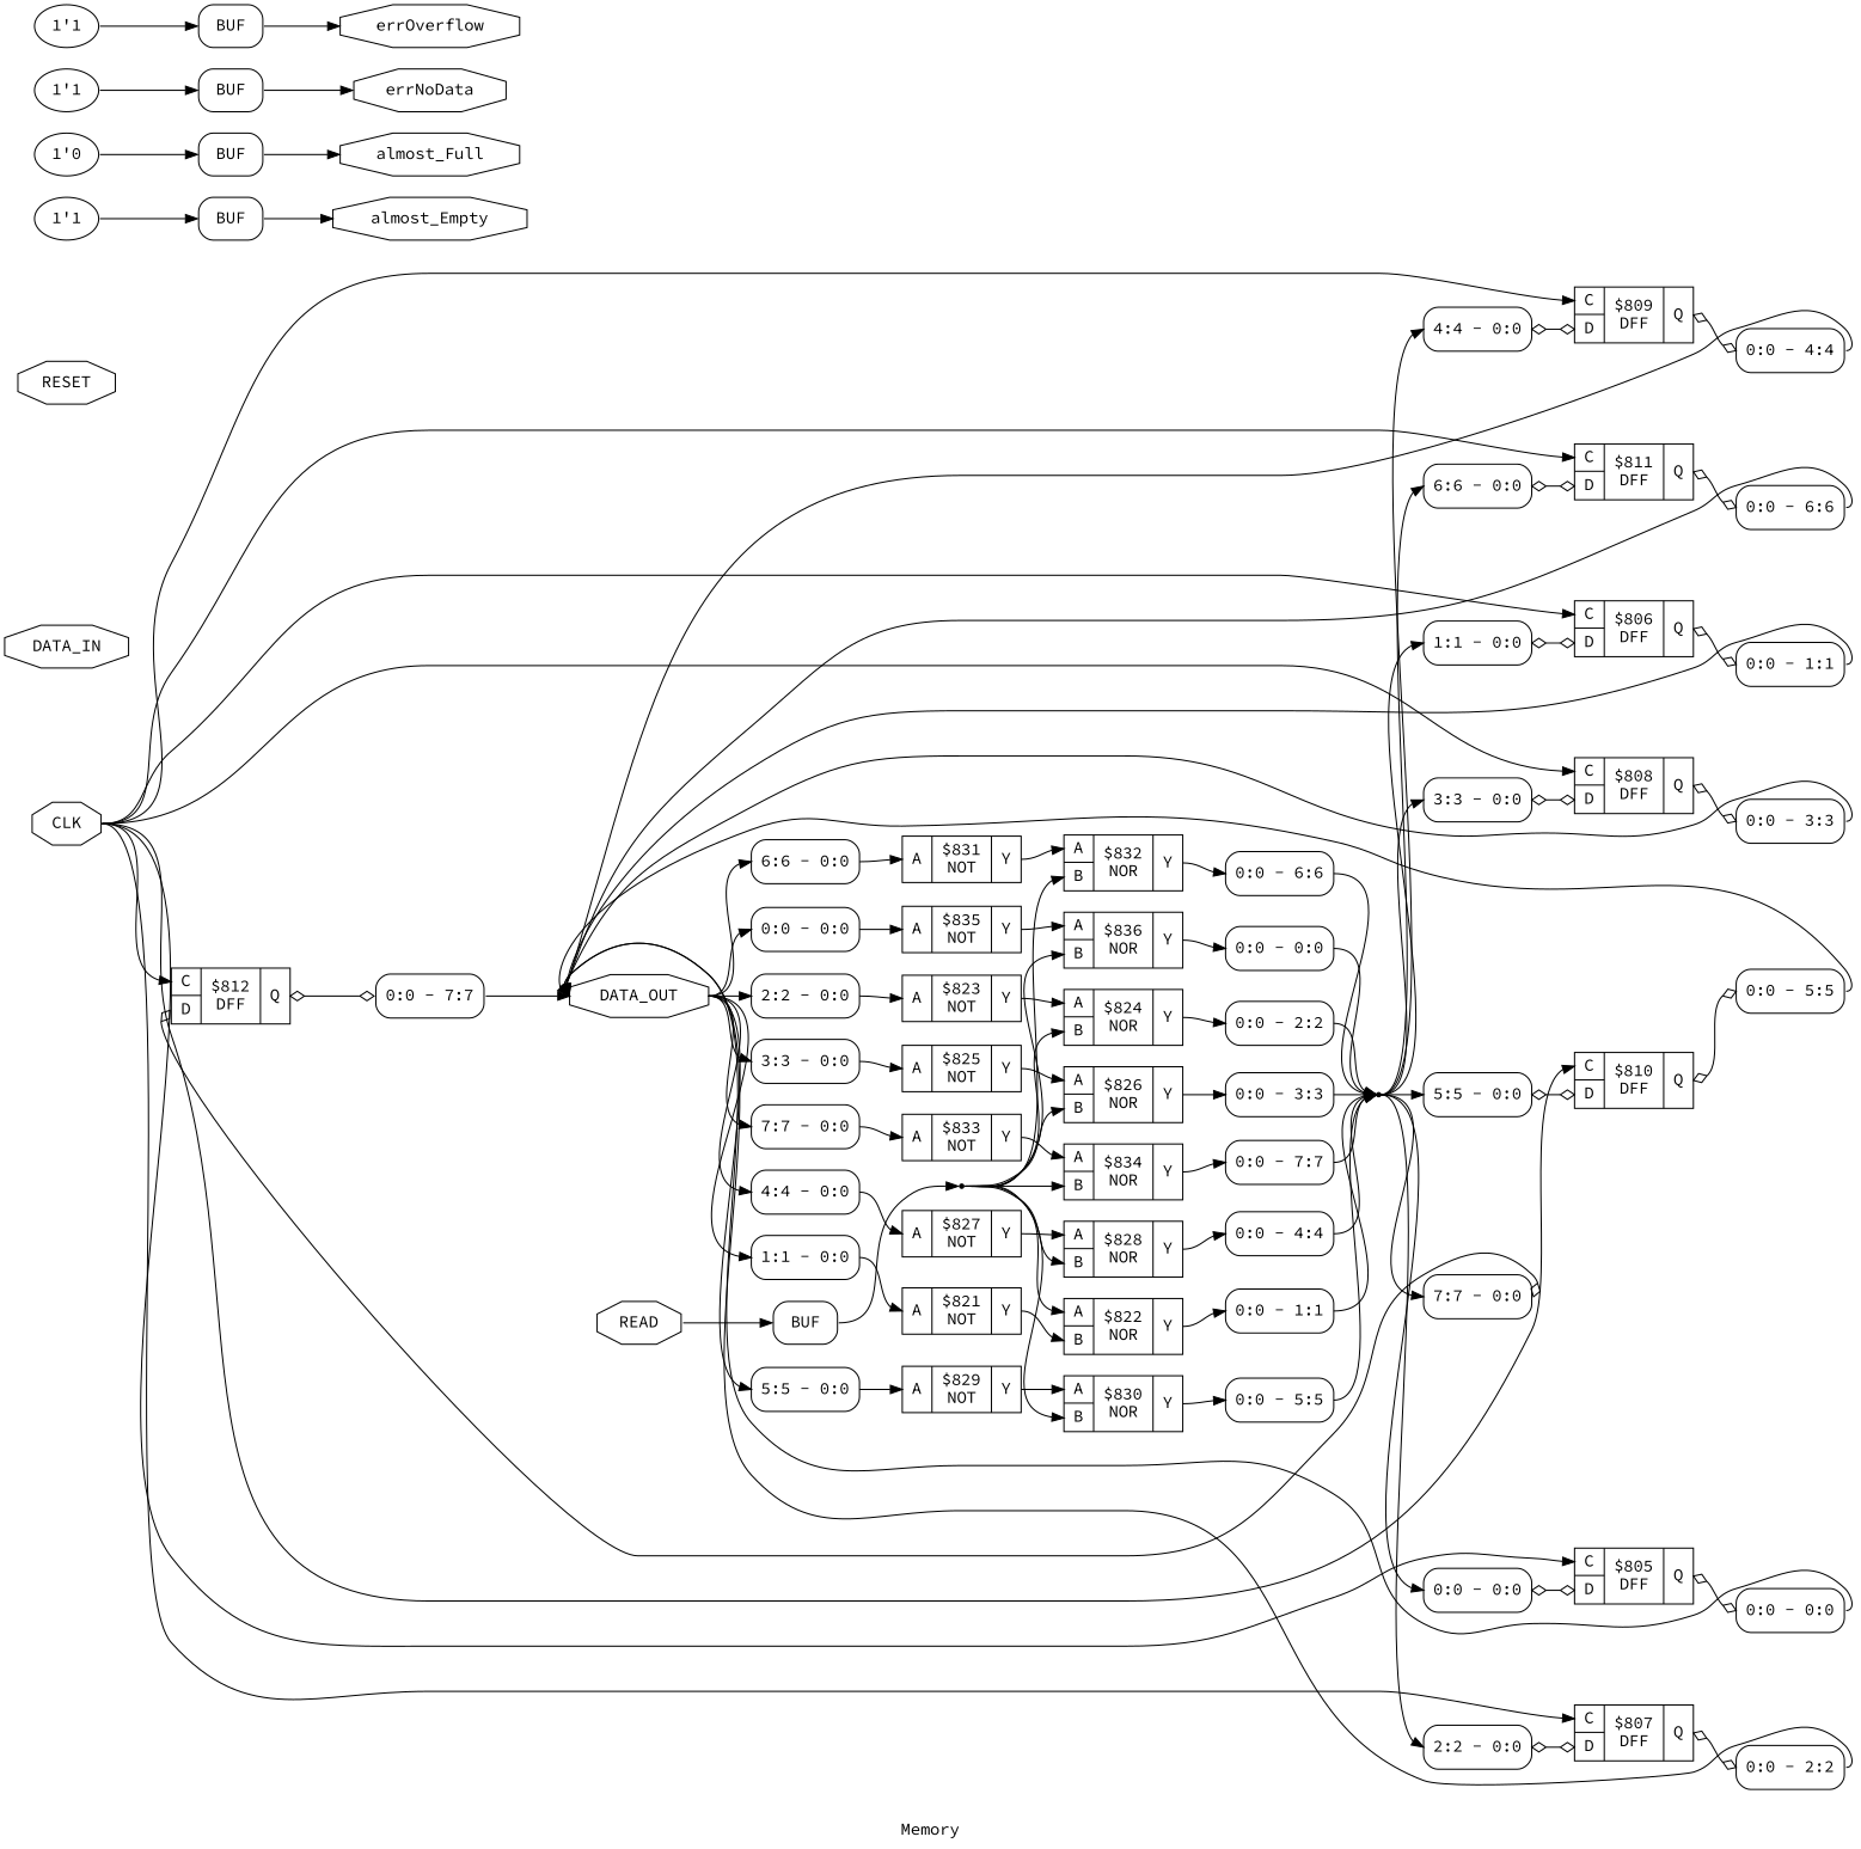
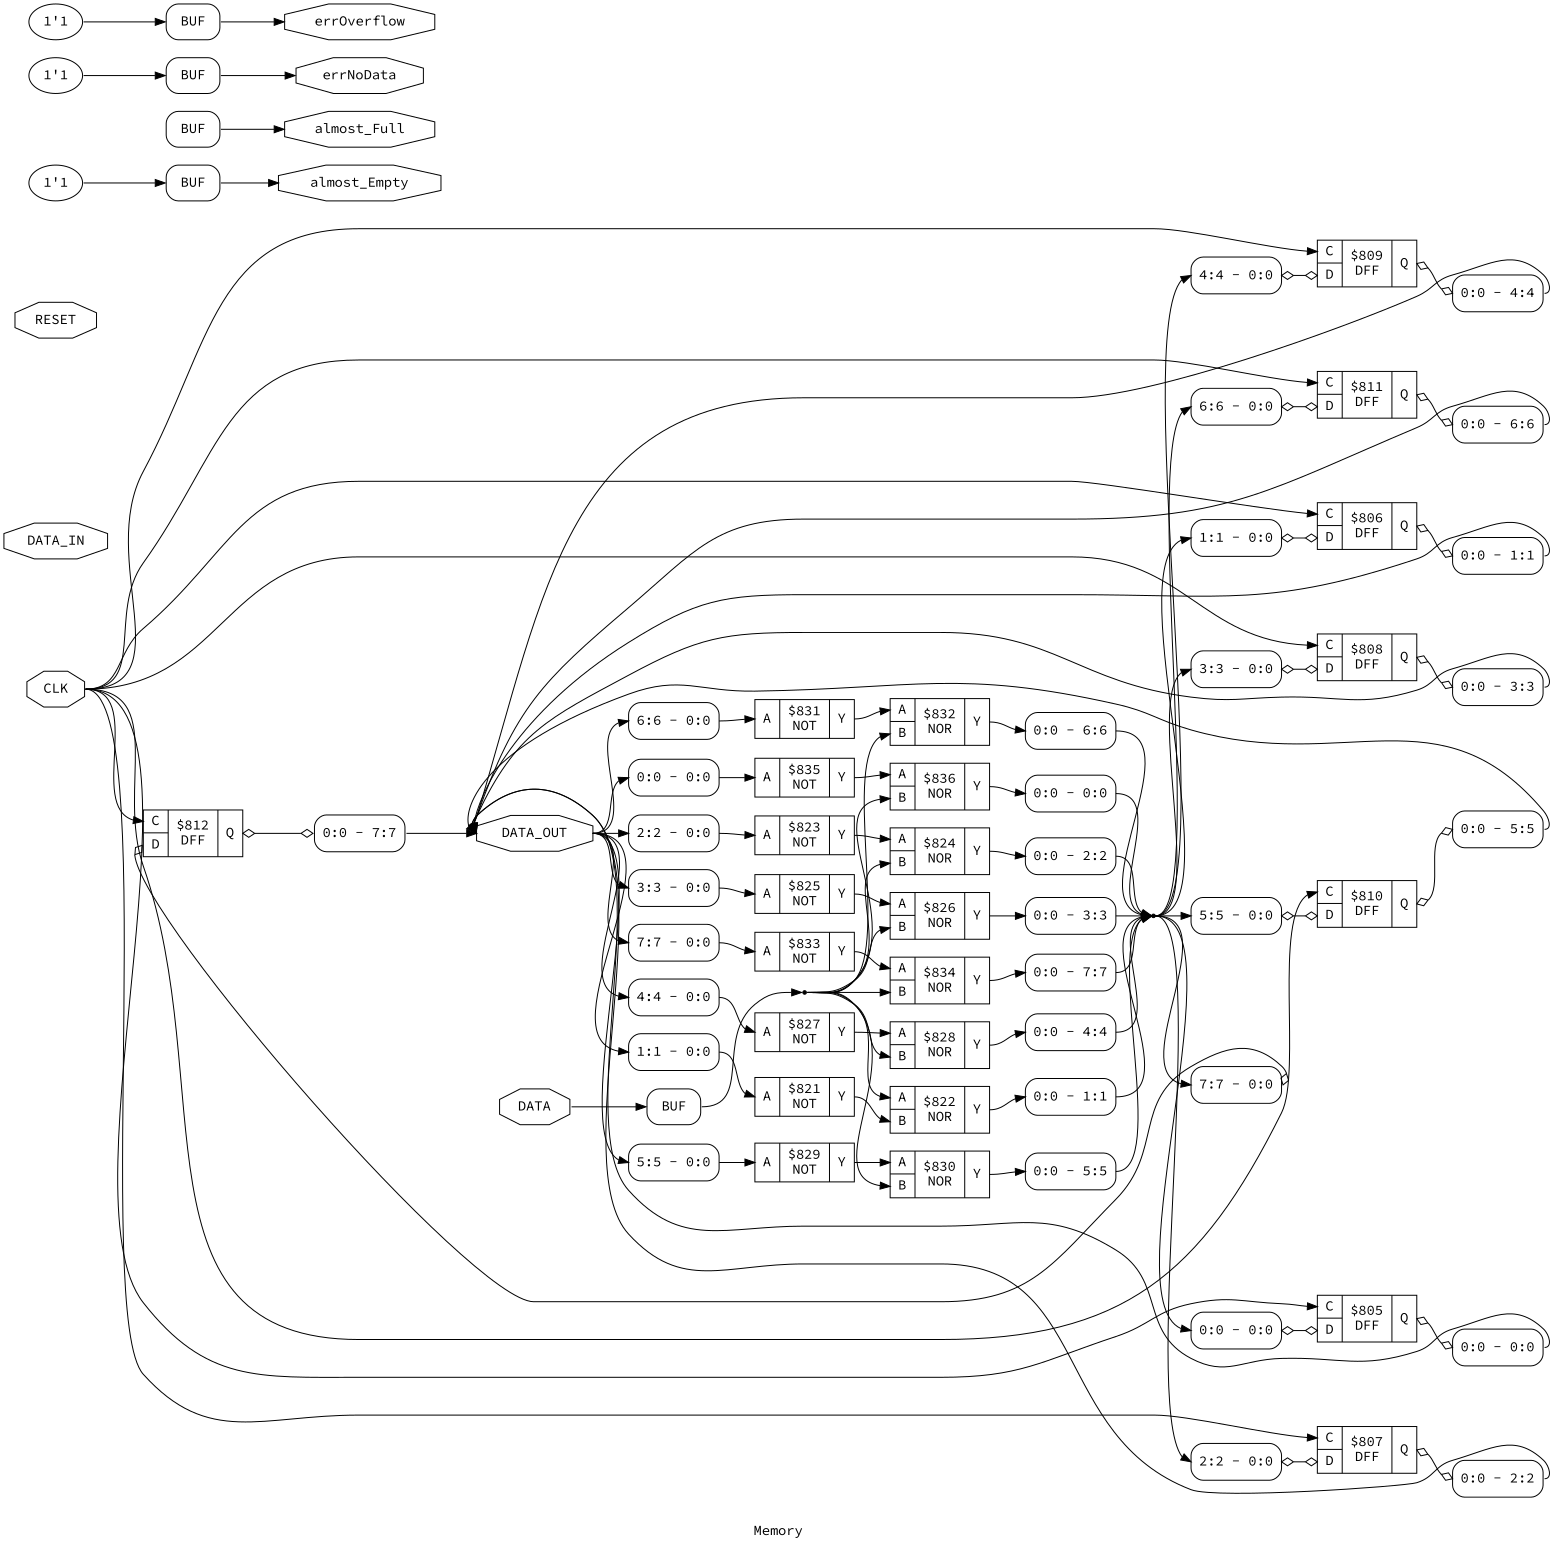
  digraph {
    fontname="Source Code Pro"
    label=Memory
    rankdir=LR
    remincross=true
    node [fontname="Source Code Pro" shape=record]
    edge [color=black fontname="Source Code Pro" headport=w tailport=e]
    n29 [color=black fontcolor=black label=CLK shape=octagon]
    c62 [label="{{<p59> C|<p60> D}|$812\nDFF|{<p61> Q}}"]
    c63 [label="{{<p59> C|<p60> D}|$805\nDFF|{<p61> Q}}"]
    c64 [label="{{<p59> C|<p60> D}|$806\nDFF|{<p61> Q}}"]
    c65 [label="{{<p59> C|<p60> D}|$807\nDFF|{<p61> Q}}"]
    c66 [label="{{<p59> C|<p60> D}|$808\nDFF|{<p61> Q}}"]
    c67 [label="{{<p59> C|<p60> D}|$809\nDFF|{<p61> Q}}"]
    c68 [label="{{<p59> C|<p60> D}|$810\nDFF|{<p61> Q}}"]
    c69 [label="{{<p59> C|<p60> D}|$811\nDFF|{<p61> Q}}"]
    x0 [label="<s0> 0:0 - 7:7 " style=rounded]
    x2 [label="<s0> 0:0 - 0:0 " style=rounded]
    x4 [label="<s0> 0:0 - 1:1 " style=rounded]
    x6 [label="<s0> 0:0 - 2:2 " style=rounded]
    x8 [label="<s0> 0:0 - 3:3 " style=rounded]
    x10 [label="<s0> 0:0 - 4:4 " style=rounded]
    x12 [label="<s0> 0:0 - 5:5 " style=rounded]
    x14 [label="<s0> 0:0 - 6:6 " style=rounded]
    n30 [color=black fontcolor=black label=DATA_IN shape=octagon]
    n31 [color=black fontcolor=black label=DATA_OUT shape=octagon]
    x24 [label="<s0> 1:1 - 0:0 " style=rounded]
    x27 [label="<s0> 2:2 - 0:0 " style=rounded]
    x29 [label="<s0> 3:3 - 0:0 " style=rounded]
    x31 [label="<s0> 4:4 - 0:0 " style=rounded]
    x33 [label="<s0> 5:5 - 0:0 " style=rounded]
    x35 [label="<s0> 6:6 - 0:0 " style=rounded]
    x37 [label="<s0> 7:7 - 0:0 " style=rounded]
    x39 [label="<s0> 0:0 - 0:0 " style=rounded]
    c42 [label="{{<p40> A}|$821\nNOT|{<p41> Y}}"]
    c45 [label="{{<p40> A}|$823\nNOT|{<p41> Y}}"]
    c47 [label="{{<p40> A}|$825\nNOT|{<p41> Y}}"]
    c49 [label="{{<p40> A}|$827\nNOT|{<p41> Y}}"]
    c51 [label="{{<p40> A}|$829\nNOT|{<p41> Y}}"]
    c53 [label="{{<p40> A}|$831\nNOT|{<p41> Y}}"]
    c55 [label="{{<p40> A}|$833\nNOT|{<p41> Y}}"]
    c57 [label="{{<p40> A}|$835\nNOT|{<p41> Y}}"]
-   n32 [color=black fontcolor=black label=READ shape=octagon]
+   n32 [color=black fontcolor=black label=DATA shape=octagon]
    x25 [label=BUF shape=box style=rounded]
    n3 [shape=point]
    n33 [color=black fontcolor=black label=RESET shape=octagon]
    n36 [color=black fontcolor=black label=almost_Empty shape=octagon]
    n37 [color=black fontcolor=black label=almost_Full shape=octagon]
    n38 [color=black fontcolor=black label=errNoData shape=octagon]
    n39 [color=black fontcolor=black label=errOverflow shape=octagon]
    c44 [label="{{<p40> A|<p43> B}|$822\nNOR|{<p41> Y}}"]
    x26 [label="<s0> 0:0 - 1:1 " style=rounded]
    n27 [shape=point]
    c46 [label="{{<p40> A|<p43> B}|$824\nNOR|{<p41> Y}}"]
    x28 [label="<s0> 0:0 - 2:2 " style=rounded]
    c48 [label="{{<p40> A|<p43> B}|$826\nNOR|{<p41> Y}}"]
    x30 [label="<s0> 0:0 - 3:3 " style=rounded]
    c50 [label="{{<p40> A|<p43> B}|$828\nNOR|{<p41> Y}}"]
    x32 [label="<s0> 0:0 - 4:4 " style=rounded]
    c52 [label="{{<p40> A|<p43> B}|$830\nNOR|{<p41> Y}}"]
    x34 [label="<s0> 0:0 - 5:5 " style=rounded]
    c54 [label="{{<p40> A|<p43> B}|$832\nNOR|{<p41> Y}}"]
    x36 [label="<s0> 0:0 - 6:6 " style=rounded]
    c56 [label="{{<p40> A|<p43> B}|$834\nNOR|{<p41> Y}}"]
    x38 [label="<s0> 0:0 - 7:7 " style=rounded]
    c58 [label="{{<p40> A|<p43> B}|$836\nNOR|{<p41> Y}}"]
    x40 [label="<s0> 0:0 - 0:0 " style=rounded]
    x1 [label="<s0> 7:7 - 0:0 " style=rounded]
    x3 [label="<s0> 0:0 - 0:0 " style=rounded]
    x5 [label="<s0> 1:1 - 0:0 " style=rounded]
    x7 [label="<s0> 2:2 - 0:0 " style=rounded]
    x9 [label="<s0> 3:3 - 0:0 " style=rounded]
    x11 [label="<s0> 4:4 - 0:0 " style=rounded]
    x13 [label="<s0> 5:5 - 0:0 " style=rounded]
    x15 [label="<s0> 6:6 - 0:0 " style=rounded]
    v16 [label="1'1" shape=""]
    x17 [label=BUF shape=box style=rounded]
-   v18 [label="1'0" shape=""]
    x19 [label=BUF shape=box style=rounded]
    v20 [label="1'1" shape=""]
    x21 [label=BUF shape=box style=rounded]
    v22 [label="1'1" shape=""]
    x23 [label=BUF shape=box style=rounded]
    n29 -> c62 [headport="p59:w"]
    n29 -> c63 [headport="p59:w"]
    n29 -> c64 [headport="p59:w"]
    n29 -> c65 [headport="p59:w"]
    n29 -> c66 [headport="p59:w"]
    n29 -> c67 [headport="p59:w"]
    n29 -> c68 [headport="p59:w"]
    n29 -> c69 [headport="p59:w"]
    c62 -> x0 [arrowhead=odiamond arrowtail=odiamond dir=both tailport="p61:e"]
    c63 -> x2 [arrowhead=odiamond arrowtail=odiamond dir=both tailport="p61:e"]
    c64 -> x4 [arrowhead=odiamond arrowtail=odiamond dir=both tailport="p61:e"]
    c65 -> x6 [arrowhead=odiamond arrowtail=odiamond dir=both tailport="p61:e"]
    c66 -> x8 [arrowhead=odiamond arrowtail=odiamond dir=both tailport="p61:e"]
    c67 -> x10 [arrowhead=odiamond arrowtail=odiamond dir=both tailport="p61:e"]
    c68 -> x12 [arrowhead=odiamond arrowtail=odiamond dir=both tailport="p61:e"]
    c69 -> x14 [arrowhead=odiamond arrowtail=odiamond dir=both tailport="p61:e"]
    x0 -> n31 [tailport="s0:e"]
    x2 -> n31 [tailport="s0:e"]
    x4 -> n31 [tailport="s0:e"]
    x6 -> n31 [tailport="s0:e"]
    x8 -> n31 [tailport="s0:e"]
    x10 -> n31 [tailport="s0:e"]
    x12 -> n31 [tailport="s0:e"]
    x14 -> n31 [tailport="s0:e"]
    n31 -> x24 [headport="s0:w"]
    n31 -> x27 [headport="s0:w"]
    n31 -> x29 [headport="s0:w"]
    n31 -> x31 [headport="s0:w"]
    n31 -> x33 [headport="s0:w"]
    n31 -> x35 [headport="s0:w"]
    n31 -> x37 [headport="s0:w"]
    n31 -> x39 [headport="s0:w"]
    x24 -> c42 [headport="p40:w"]
    x27 -> c45 [headport="p40:w"]
    x29 -> c47 [headport="p40:w"]
    x31 -> c49 [headport="p40:w"]
    x33 -> c51 [headport="p40:w"]
    x35 -> c53 [headport="p40:w"]
    x37 -> c55 [headport="p40:w"]
    x39 -> c57 [headport="p40:w"]
    c42 -> c44 [headport="p43:w" tailport="p41:e"]
    c45 -> c46 [headport="p40:w" tailport="p41:e"]
    c47 -> c48 [headport="p40:w" tailport="p41:e"]
    c49 -> c50 [headport="p40:w" tailport="p41:e"]
    c51 -> c52 [headport="p40:w" tailport="p41:e"]
    c53 -> c54 [headport="p40:w" tailport="p41:e"]
    c55 -> c56 [headport="p40:w" tailport="p41:e"]
    c57 -> c58 [headport="p40:w" tailport="p41:e"]
    n32 -> x25 [headport="w:w"]
    x25 -> n3 [tailport="e:e"]
    n3 -> c44 [headport="p40:w"]
    n3 -> c46 [headport="p43:w"]
    n3 -> c48 [headport="p43:w"]
    n3 -> c50 [headport="p43:w"]
    n3 -> c52 [headport="p43:w"]
    n3 -> c54 [headport="p43:w"]
    n3 -> c56 [headport="p43:w"]
    n3 -> c58 [headport="p43:w"]
    c44 -> x26 [tailport="p41:e"]
    x26 -> n27 [tailport="s0:e"]
    n27 -> x1 [headport="s0:w"]
    n27 -> x3 [headport="s0:w"]
    n27 -> x5 [headport="s0:w"]
    n27 -> x7 [headport="s0:w"]
    n27 -> x9 [headport="s0:w"]
    n27 -> x11 [headport="s0:w"]
    n27 -> x13 [headport="s0:w"]
    n27 -> x15 [headport="s0:w"]
    c46 -> x28 [tailport="p41:e"]
    x28 -> n27 [tailport="s0:e"]
    c48 -> x30 [tailport="p41:e"]
    x30 -> n27 [tailport="s0:e"]
    c50 -> x32 [tailport="p41:e"]
    x32 -> n27 [tailport="s0:e"]
    c52 -> x34 [tailport="p41:e"]
    x34 -> n27 [tailport="s0:e"]
    c54 -> x36 [tailport="p41:e"]
    x36 -> n27 [tailport="s0:e"]
    c56 -> x38 [tailport="p41:e"]
    x38 -> n27 [tailport="s0:e"]
    c58 -> x40 [tailport="p41:e"]
    x40 -> n27 [tailport="s0:e"]
    x1 -> c62 [arrowhead=odiamond arrowtail=odiamond dir=both headport="p60:w"]
    x3 -> c63 [arrowhead=odiamond arrowtail=odiamond dir=both headport="p60:w"]
    x5 -> c64 [arrowhead=odiamond arrowtail=odiamond dir=both headport="p60:w"]
    x7 -> c65 [arrowhead=odiamond arrowtail=odiamond dir=both headport="p60:w"]
    x9 -> c66 [arrowhead=odiamond arrowtail=odiamond dir=both headport="p60:w"]
    x11 -> c67 [arrowhead=odiamond arrowtail=odiamond dir=both headport="p60:w"]
    x13 -> c68 [arrowhead=odiamond arrowtail=odiamond dir=both headport="p60:w"]
    x15 -> c69 [arrowhead=odiamond arrowtail=odiamond dir=both headport="p60:w"]
    v16 -> x17 [headport="w:w"]
    x17 -> n36 [tailport="e:e"]
-   v18 -> x19 [headport="w:w"]
    x19 -> n37 [tailport="e:e"]
    v20 -> x21 [headport="w:w"]
    x21 -> n38 [tailport="e:e"]
    v22 -> x23 [headport="w:w"]
    x23 -> n39 [tailport="e:e"]
  }
